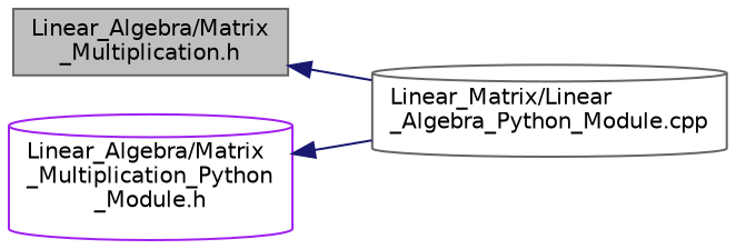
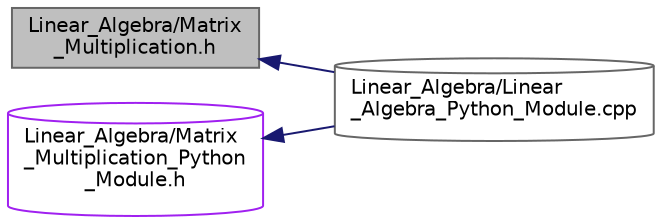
  digraph {
    rankdir=LR
    node [color=gray40 fontname=Helvetica fontsize=10 shape=cylinder]
    edge [color=midnightblue dir=back fontname=Helvetica fontsize=10 labelfontname=Helvetica labelfontsize=10 style=solid]
    n1 [fillcolor=grey75 fontcolor=black height=0.2 label="Linear_Algebra/Matrix\l_Multiplication.h" shape=box style=filled width=0.4]
-   n2 [height=0.2 label="Linear_Matrix/Linear\l_Algebra_Python_Module.cpp" width=0.4]
+   n2 [height=0.2 label="Linear_Algebra/Linear\l_Algebra_Python_Module.cpp" width=0.4]
    n3 [color=purple height=0.2 label="Linear_Algebra/Matrix\l_Multiplication_Python\l_Module.h" width=0.4]
    n1 -> n2
    n3 -> n2
  }
